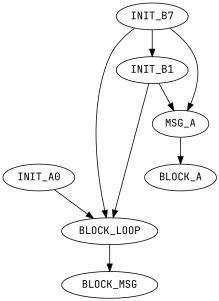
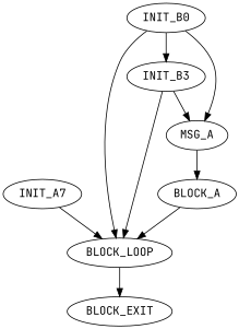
  digraph {
    fontname="JetBrains Mono"
    node [cpu=0 fontname="JetBrains Mono" patentry=true patexit=true pattern=IN_B tperiod=1000 type=block]
    edge [fontname="JetBrains Mono" type=defdst]
-   INIT_A0 [pattern=IN_A]
+   INIT_A0 [pattern=IN_A label=INIT_A7]
    BLOCK_LOOP [pattern=LOOP qlo=1]
-   BLOCK_EXIT [pattern=EXIT tperiod=10 label=BLOCK_MSG]
-   INIT_B0 [prio=0 qty=10 toffs=0 tvalid=0 type=flow vabs=true label=INIT_B7 patexit="" tperiod=""]
-   INIT_B1 [patentry=""]
+   BLOCK_EXIT [pattern=EXIT tperiod=10]
+   INIT_B0 [prio=0 qty=10 toffs=0 tvalid=0 type=flow vabs=true patexit="" tperiod=""]
+   INIT_B1 [label=INIT_B3 patentry=""]
    MSG_A [par="0x0" pattern=A toffs=0 type=tmsg patexit="" tperiod=""]
    BLOCK_A [pattern=A patentry=""]
    INIT_A0 -> BLOCK_LOOP
    BLOCK_LOOP -> BLOCK_EXIT
    INIT_B0 -> BLOCK_LOOP [type=target]
    INIT_B0 -> INIT_B1
    INIT_B0 -> MSG_A [type=flowdst]
    INIT_B1 -> BLOCK_LOOP
    INIT_B1 -> MSG_A [type=altdst]
    MSG_A -> BLOCK_A
+   BLOCK_A -> BLOCK_LOOP
  }
